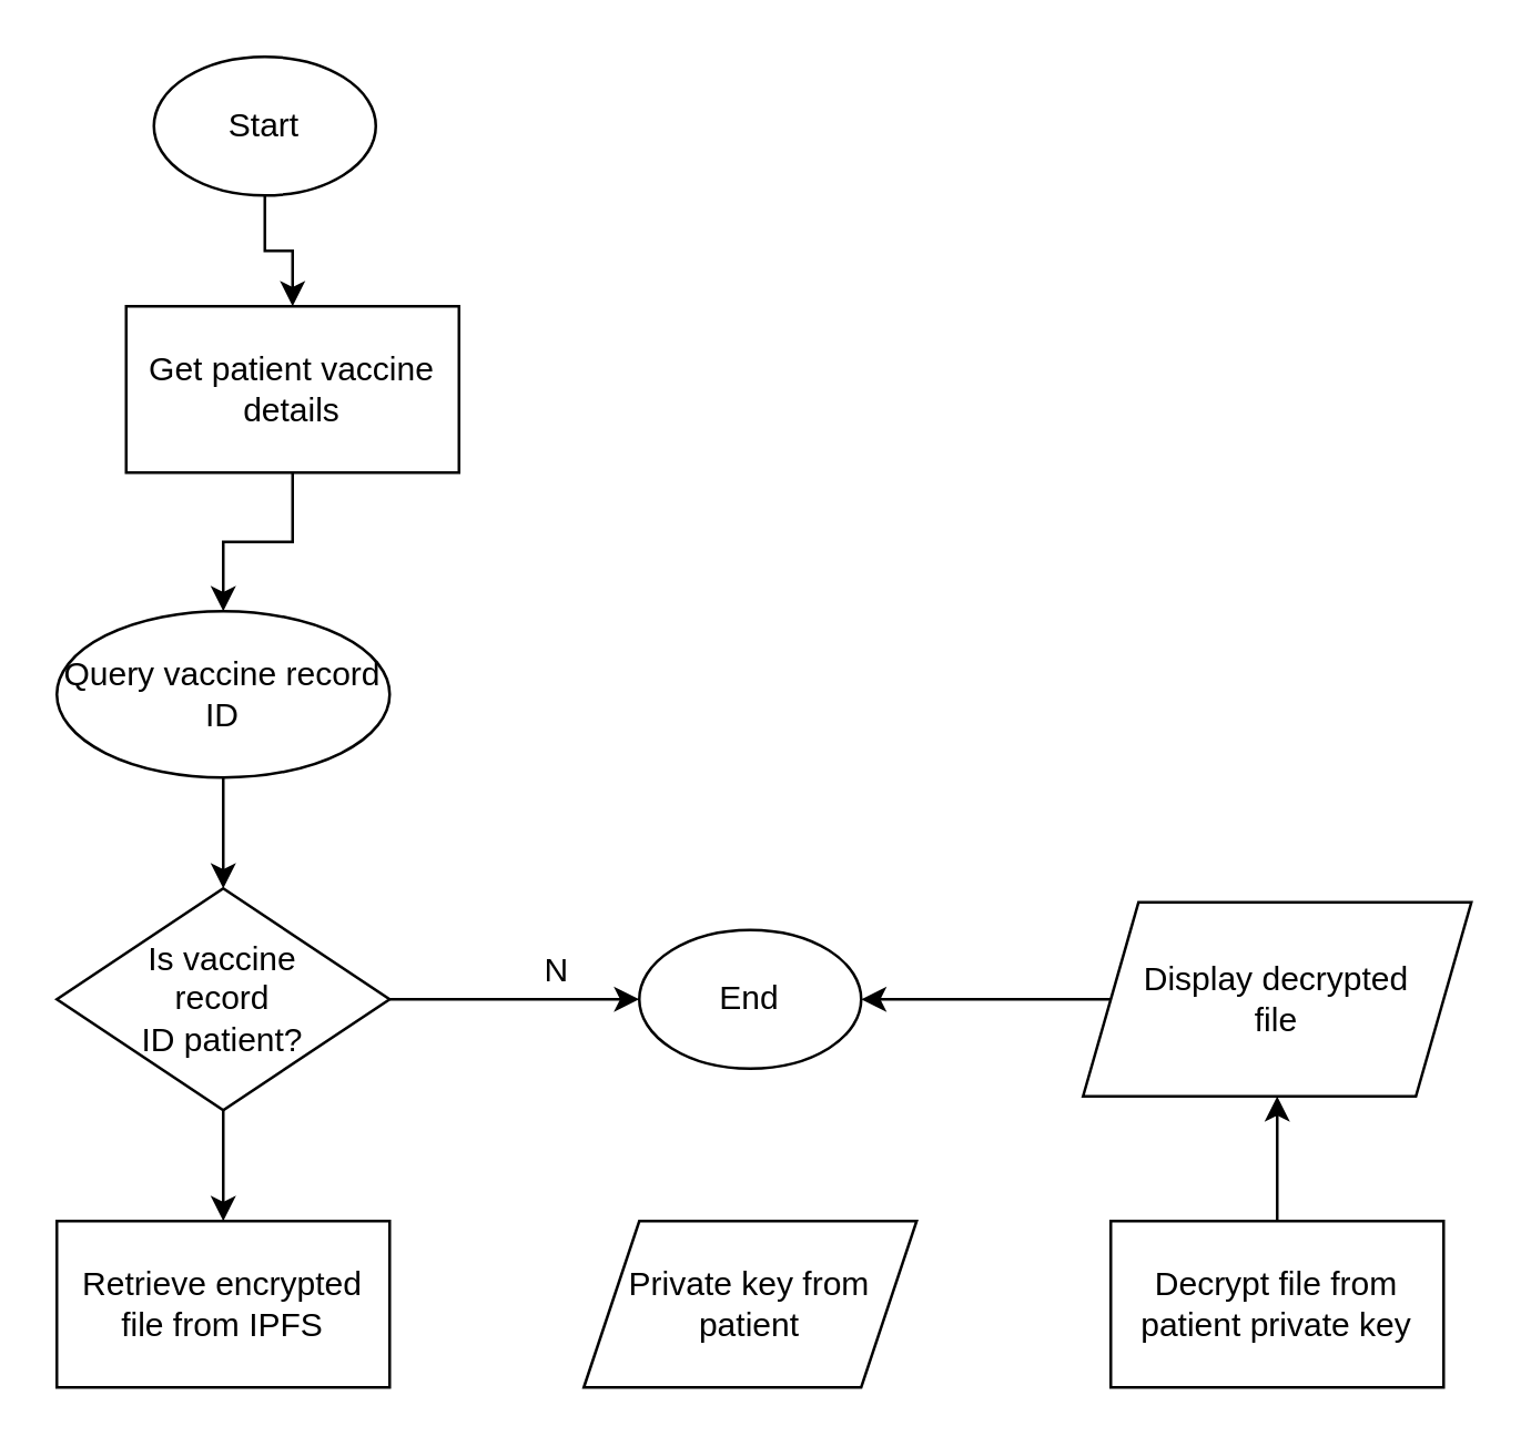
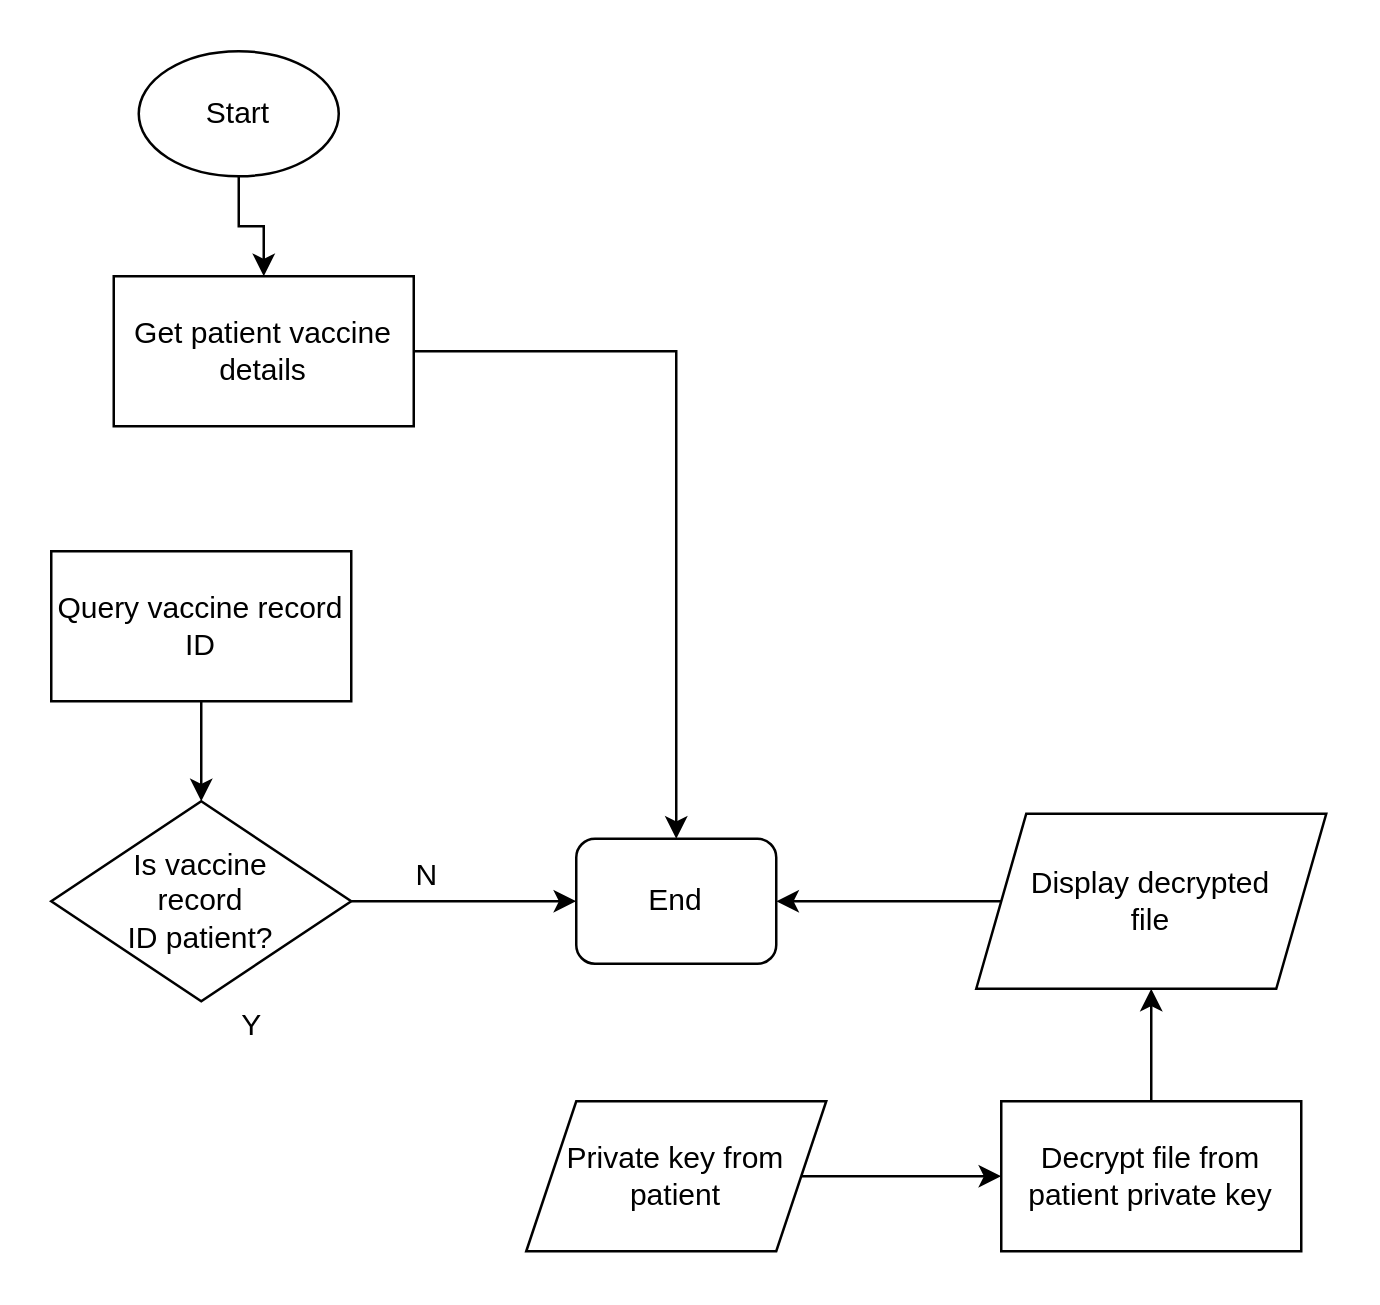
  <mxCell id="0" />
  <mxCell id="1" parent="0" />
  <mxCell id="2" value="" style="edgeStyle=orthogonalEdgeStyle;rounded=0;orthogonalLoop=1;jettySize=auto;html=1;" edge="1" parent="1" source="3" target="5"><mxGeometry relative="1" as="geometry" /></mxCell>
  <mxCell id="3" value="Start" style="ellipse;whiteSpace=wrap;html=1;" vertex="1" parent="1"><mxGeometry x="55" y="20" width="80" height="50" as="geometry" /></mxCell>
- <mxCell id="4" value="" style="edgeStyle=orthogonalEdgeStyle;rounded=0;orthogonalLoop=1;jettySize=auto;html=1;" edge="1" parent="1" source="5" target="7"><mxGeometry relative="1" as="geometry" /></mxCell>
+ <mxCell id="4" value="" style="edgeStyle=orthogonalEdgeStyle;rounded=0;orthogonalLoop=1;jettySize=auto;html=1;" edge="1" parent="1" source="5" target="18"><mxGeometry relative="1" as="geometry" /></mxCell>
  <mxCell id="5" value="Get patient vaccine details" style="rounded=0;whiteSpace=wrap;html=1;" vertex="1" parent="1"><mxGeometry x="45" y="110" width="120" height="60" as="geometry" /></mxCell>
  <mxCell id="6" value="" style="edgeStyle=orthogonalEdgeStyle;rounded=0;orthogonalLoop=1;jettySize=auto;html=1;" edge="1" parent="1" source="7" target="10"><mxGeometry relative="1" as="geometry" /></mxCell>
- <mxCell id="7" value="Query vaccine record ID" style="ellipse;whiteSpace=wrap;html=1;" vertex="1" parent="1"><mxGeometry x="20" y="220" width="120" height="60" as="geometry" /></mxCell>
- <mxCell id="8" value="" style="edgeStyle=orthogonalEdgeStyle;rounded=0;orthogonalLoop=1;jettySize=auto;html=1;" edge="1" parent="1" source="10" target="11"><mxGeometry relative="1" as="geometry" /></mxCell>
+ <mxCell id="7" value="Query vaccine record ID" style="rounded=0;whiteSpace=wrap;html=1;" vertex="1" parent="1"><mxGeometry x="20" y="220" width="120" height="60" as="geometry" /></mxCell>
  <mxCell id="9" value="" style="edgeStyle=orthogonalEdgeStyle;rounded=0;orthogonalLoop=1;jettySize=auto;html=1;" edge="1" parent="1" source="10" target="18"><mxGeometry relative="1" as="geometry" /></mxCell>
  <mxCell id="10" value="Is vaccine&lt;br&gt;record &lt;br&gt;ID patient?" style="rhombus;whiteSpace=wrap;html=1;" vertex="1" parent="1"><mxGeometry x="20" y="320" width="120" height="80" as="geometry" /></mxCell>
- <mxCell id="11" value="Retrieve encrypted file from IPFS" style="rounded=0;whiteSpace=wrap;html=1;" vertex="1" parent="1"><mxGeometry x="20" y="440" width="120" height="60" as="geometry" /></mxCell>
  <mxCell id="12" value="" style="edgeStyle=orthogonalEdgeStyle;rounded=0;orthogonalLoop=1;jettySize=auto;html=1;" edge="1" parent="1" source="13" target="17"><mxGeometry relative="1" as="geometry" /></mxCell>
  <mxCell id="13" value="Decrypt file from patient private key" style="rounded=0;whiteSpace=wrap;html=1;" vertex="1" parent="1"><mxGeometry x="400" y="440" width="120" height="60" as="geometry" /></mxCell>
+ <mxCell id="14" value="" style="edgeStyle=orthogonalEdgeStyle;rounded=0;orthogonalLoop=1;jettySize=auto;html=1;" edge="1" parent="1" source="15" target="13"><mxGeometry relative="1" as="geometry" /></mxCell>
  <mxCell id="15" value="Private key from&lt;br&gt;patient" style="shape=parallelogram;perimeter=parallelogramPerimeter;whiteSpace=wrap;html=1;fixedSize=1;" vertex="1" parent="1"><mxGeometry x="210" y="440" width="120" height="60" as="geometry" /></mxCell>
  <mxCell id="16" value="" style="edgeStyle=orthogonalEdgeStyle;rounded=0;orthogonalLoop=1;jettySize=auto;html=1;" edge="1" parent="1" source="17" target="18"><mxGeometry relative="1" as="geometry" /></mxCell>
  <mxCell id="17" value="Display decrypted&lt;br&gt;file" style="shape=parallelogram;perimeter=parallelogramPerimeter;whiteSpace=wrap;html=1;fixedSize=1;" vertex="1" parent="1"><mxGeometry x="390" y="325" width="140" height="70" as="geometry" /></mxCell>
- <mxCell id="18" value="End" style="ellipse;whiteSpace=wrap;html=1;" vertex="1" parent="1"><mxGeometry x="230" y="335" width="80" height="50" as="geometry" /></mxCell>
- <mxCell id="19" value="N" style="text;html=1;align=center;verticalAlign=middle;resizable=0;points=[];autosize=1;strokeColor=none;fillColor=none;" vertex="1" parent="1"><mxGeometry x="190" y="340" width="20" height="20" as="geometry" /></mxCell>
+ <mxCell id="18" value="End" style="whiteSpace=wrap;html=1;rounded=1;" vertex="1" parent="1"><mxGeometry x="230" y="335" width="80" height="50" as="geometry" /></mxCell>
+ <mxCell id="19" value="N" style="text;html=1;align=center;verticalAlign=middle;resizable=0;points=[];autosize=1;strokeColor=none;fillColor=none;" vertex="1" parent="1"><mxGeometry x="160" y="340" width="20" height="20" as="geometry" /></mxCell>
+ <mxCell id="20" value="Y" style="text;html=1;align=center;verticalAlign=middle;resizable=0;points=[];autosize=1;strokeColor=none;fillColor=none;" vertex="1" parent="1"><mxGeometry x="90" y="400" width="20" height="20" as="geometry" /></mxCell>
